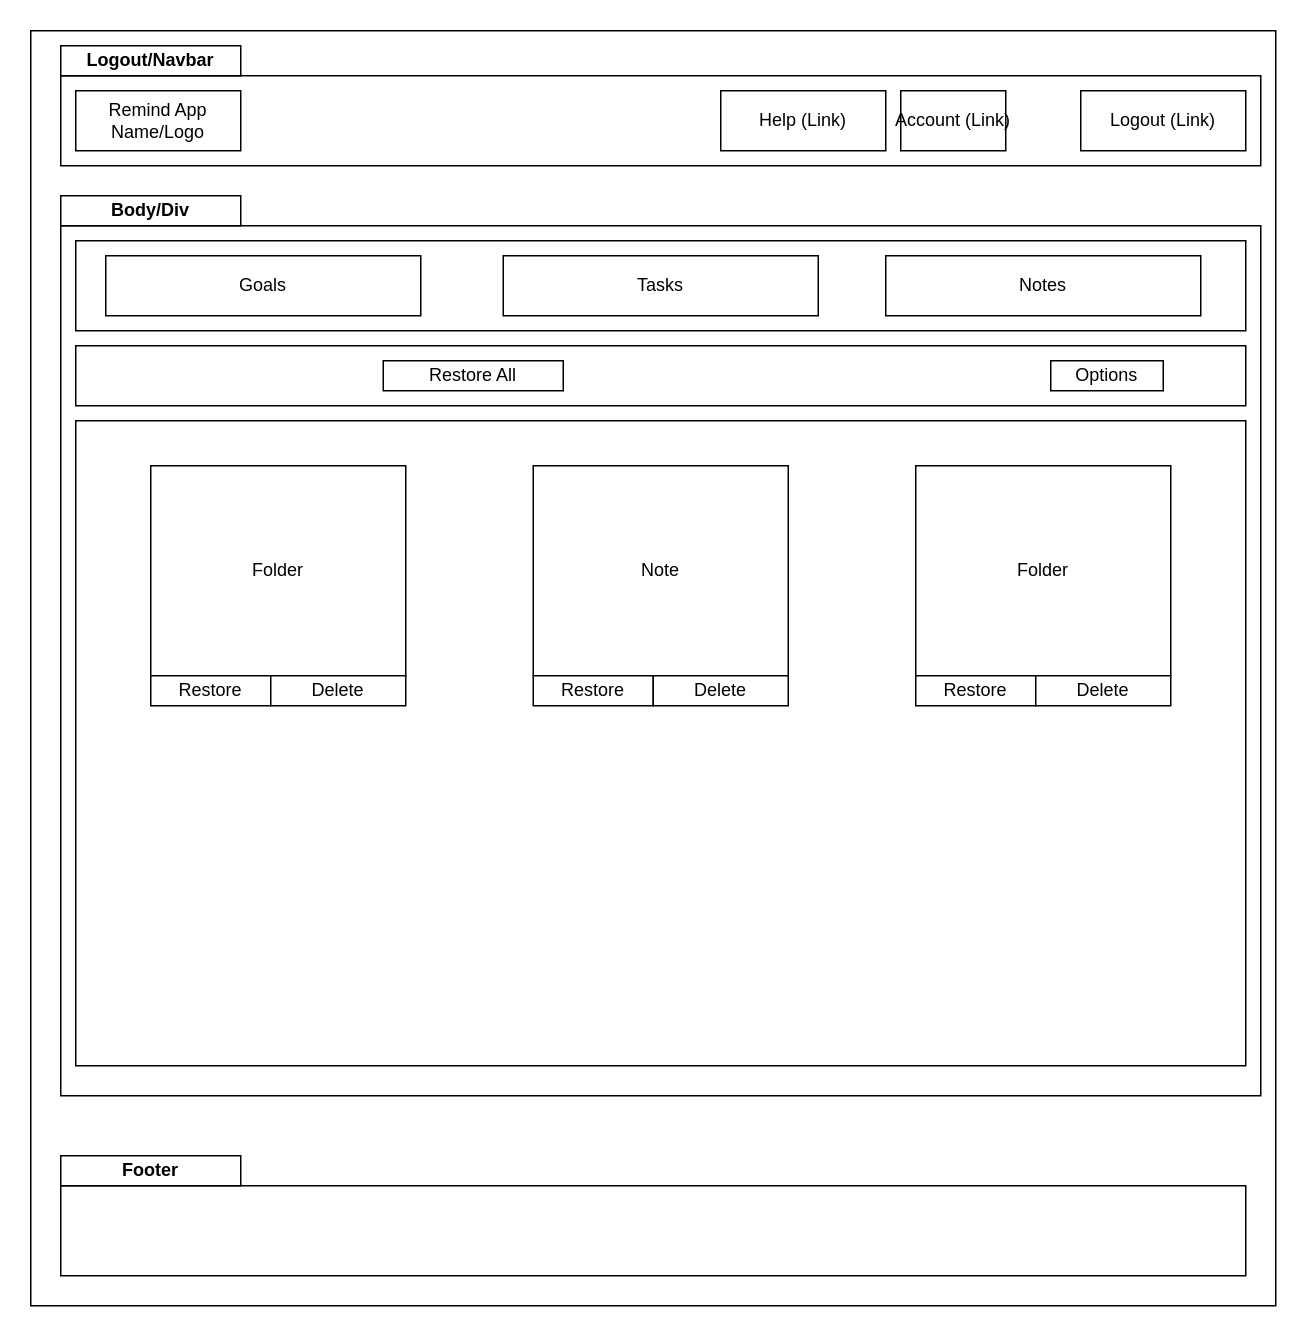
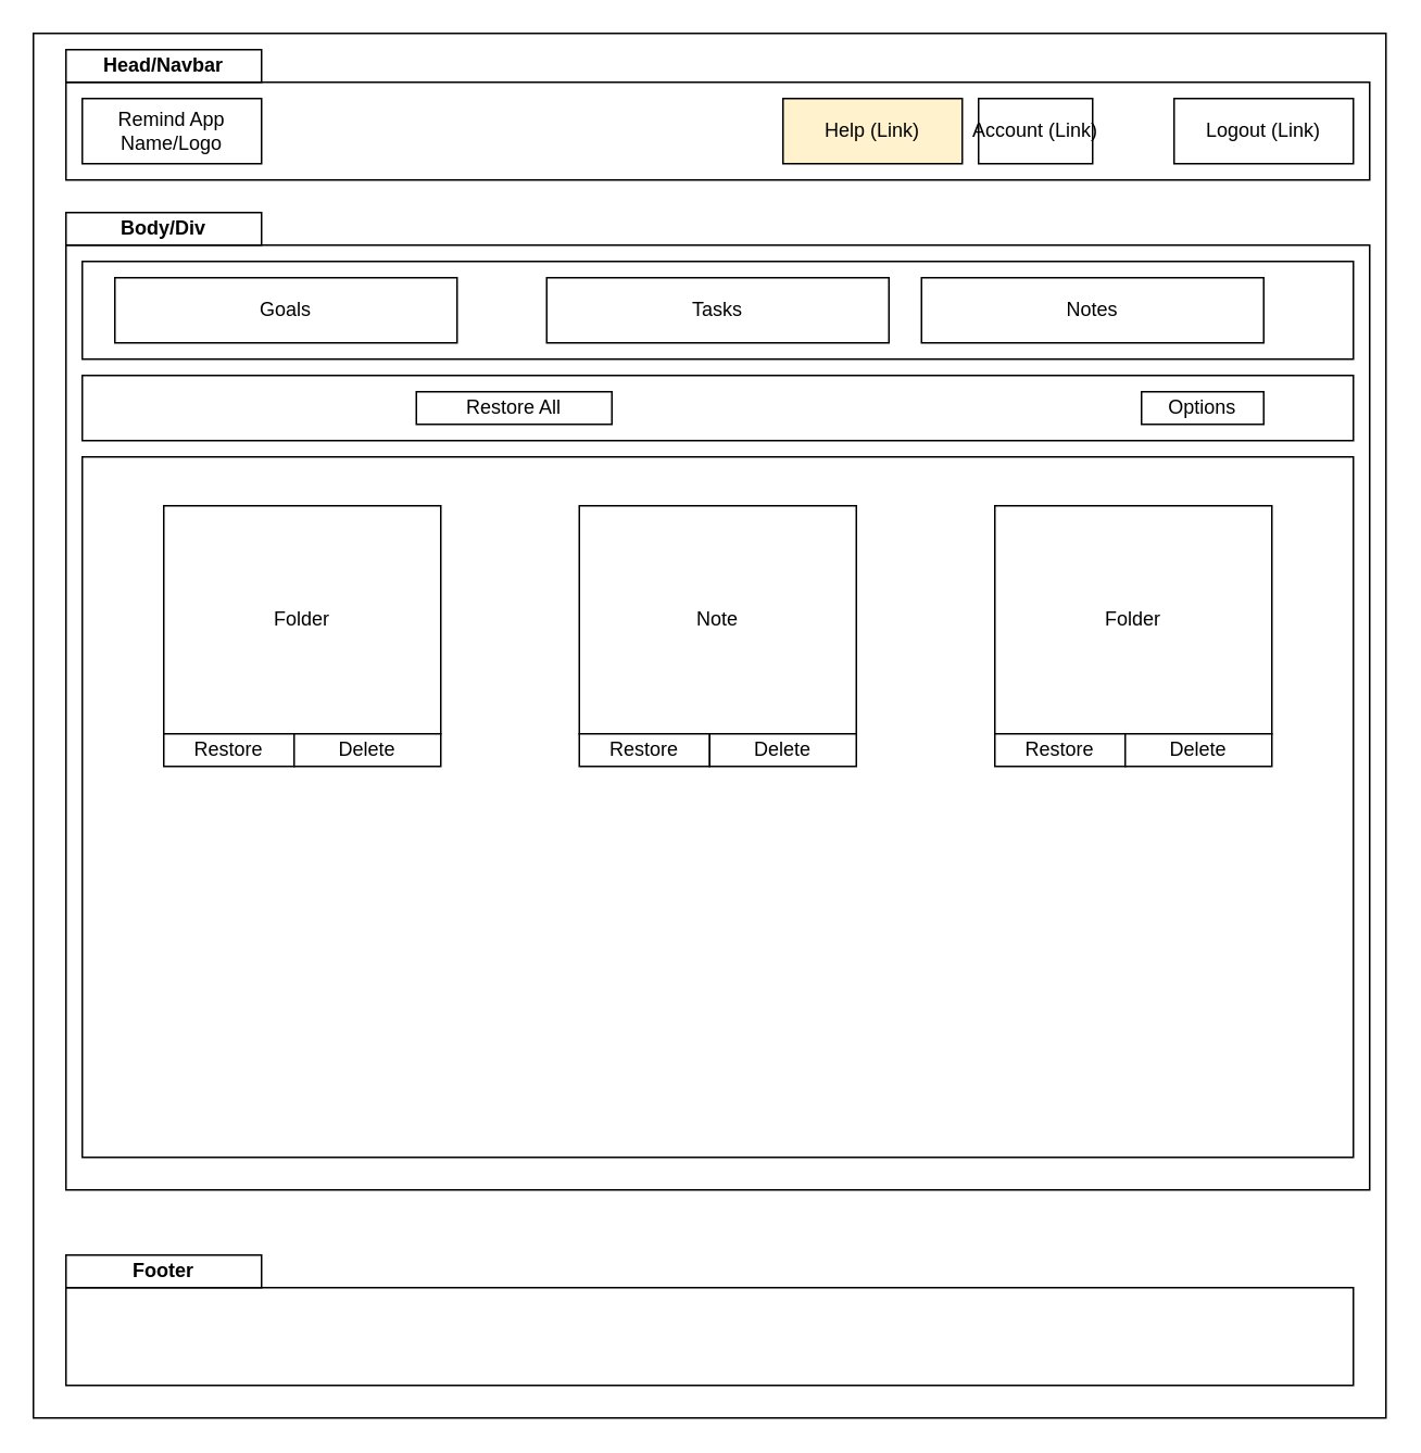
  <mxCell id="0" />
  <mxCell id="1" parent="0" />
  <mxCell id="2" value="" style="rounded=0;whiteSpace=wrap;html=1;" parent="1" vertex="1"><mxGeometry x="20" y="20" width="830" height="850" as="geometry" /></mxCell>
  <mxCell id="3" value="" style="rounded=0;whiteSpace=wrap;html=1;" parent="1" vertex="1"><mxGeometry x="40" y="50" width="800" height="60" as="geometry" /></mxCell>
- <mxCell id="4" value="&lt;b&gt;Logout/Navbar&lt;/b&gt;" style="rounded=0;whiteSpace=wrap;html=1;" parent="1" vertex="1"><mxGeometry x="40" y="30" width="120" height="20" as="geometry" /></mxCell>
+ <mxCell id="4" value="&lt;b&gt;Head/Navbar&lt;/b&gt;" style="rounded=0;whiteSpace=wrap;html=1;" parent="1" vertex="1"><mxGeometry x="40" y="30" width="120" height="20" as="geometry" /></mxCell>
  <mxCell id="5" value="Logout&amp;nbsp;(Link)" style="rounded=0;whiteSpace=wrap;html=1;" parent="1" vertex="1"><mxGeometry x="720" y="60" width="110" height="40" as="geometry" /></mxCell>
  <mxCell id="6" value="Account&amp;nbsp;(Link)" style="rounded=0;whiteSpace=wrap;html=1;" parent="1" vertex="1"><mxGeometry x="600" y="60" width="70" height="40" as="geometry" /></mxCell>
  <mxCell id="7" value="Remind App Name/Logo" style="rounded=0;whiteSpace=wrap;html=1;" parent="1" vertex="1"><mxGeometry x="50" y="60" width="110" height="40" as="geometry" /></mxCell>
  <mxCell id="8" value="" style="rounded=0;whiteSpace=wrap;html=1;" parent="1" vertex="1"><mxGeometry x="40" y="150" width="800" height="580" as="geometry" /></mxCell>
  <mxCell id="9" value="&lt;b&gt;Body/Div&lt;/b&gt;" style="rounded=0;whiteSpace=wrap;html=1;" parent="1" vertex="1"><mxGeometry x="40" y="130" width="120" height="20" as="geometry" /></mxCell>
  <mxCell id="10" value="" style="rounded=0;whiteSpace=wrap;html=1;" parent="1" vertex="1"><mxGeometry x="50" y="160" width="780" height="60" as="geometry" /></mxCell>
  <mxCell id="11" value="Goals" style="rounded=0;whiteSpace=wrap;html=1;" parent="1" vertex="1"><mxGeometry x="70" y="170" width="210" height="40" as="geometry" /></mxCell>
  <mxCell id="12" value="Tasks" style="rounded=0;whiteSpace=wrap;html=1;" parent="1" vertex="1"><mxGeometry x="335" y="170" width="210" height="40" as="geometry" /></mxCell>
- <mxCell id="13" value="Notes" style="rounded=0;whiteSpace=wrap;html=1;" parent="1" vertex="1"><mxGeometry x="590" y="170" width="210" height="40" as="geometry" /></mxCell>
+ <mxCell id="13" value="Notes" style="rounded=0;whiteSpace=wrap;html=1;" parent="1" vertex="1"><mxGeometry x="565" y="170" width="210" height="40" as="geometry" /></mxCell>
  <mxCell id="14" value="" style="rounded=0;whiteSpace=wrap;html=1;" parent="1" vertex="1"><mxGeometry x="50" y="280" width="780" height="430" as="geometry" /></mxCell>
  <mxCell id="15" value="" style="rounded=0;whiteSpace=wrap;html=1;align=left;" parent="1" vertex="1"><mxGeometry x="40" y="790" width="790" height="60" as="geometry" /></mxCell>
  <mxCell id="16" value="&lt;b&gt;Footer&lt;/b&gt;" style="rounded=0;whiteSpace=wrap;html=1;" parent="1" vertex="1"><mxGeometry x="40" y="770" width="120" height="20" as="geometry" /></mxCell>
  <mxCell id="17" value="Folder" style="rounded=0;whiteSpace=wrap;html=1;" parent="1" vertex="1"><mxGeometry x="100" y="310" width="170" height="140" as="geometry" /></mxCell>
- <mxCell id="18" value="Help&amp;nbsp;(Link)" style="rounded=0;whiteSpace=wrap;html=1;" parent="1" vertex="1"><mxGeometry x="480" y="60" width="110" height="40" as="geometry" /></mxCell>
+ <mxCell id="18" value="Help&amp;nbsp;(Link)" style="rounded=0;whiteSpace=wrap;html=1;fillColor=#fff2cc;" parent="1" vertex="1"><mxGeometry x="480" y="60" width="110" height="40" as="geometry" /></mxCell>
  <mxCell id="19" value="&amp;nbsp;" style="rounded=0;whiteSpace=wrap;html=1;align=left;" parent="1" vertex="1"><mxGeometry x="50" y="230" width="780" height="40" as="geometry" /></mxCell>
  <mxCell id="20" value="Restore All" style="rounded=0;whiteSpace=wrap;html=1;" parent="1" vertex="1"><mxGeometry x="255" y="240" width="120" height="20" as="geometry" /></mxCell>
  <mxCell id="21" value="Note" style="rounded=0;whiteSpace=wrap;html=1;" vertex="1" parent="1"><mxGeometry x="355" y="310" width="170" height="140" as="geometry" /></mxCell>
  <mxCell id="22" value="Folder" style="rounded=0;whiteSpace=wrap;html=1;" vertex="1" parent="1"><mxGeometry x="610" y="310" width="170" height="140" as="geometry" /></mxCell>
  <mxCell id="23" value="Options" style="rounded=0;whiteSpace=wrap;html=1;" vertex="1" parent="1"><mxGeometry x="700" y="240" width="75" height="20" as="geometry" /></mxCell>
  <mxCell id="24" value="Restore" style="rounded=0;whiteSpace=wrap;html=1;" vertex="1" parent="1"><mxGeometry x="100" y="450" width="80" height="20" as="geometry" /></mxCell>
  <mxCell id="25" value="Delete" style="rounded=0;whiteSpace=wrap;html=1;" vertex="1" parent="1"><mxGeometry x="180" y="450" width="90" height="20" as="geometry" /></mxCell>
  <mxCell id="26" value="Restore" style="rounded=0;whiteSpace=wrap;html=1;" vertex="1" parent="1"><mxGeometry x="355" y="450" width="80" height="20" as="geometry" /></mxCell>
  <mxCell id="27" value="Delete" style="rounded=0;whiteSpace=wrap;html=1;" vertex="1" parent="1"><mxGeometry x="435" y="450" width="90" height="20" as="geometry" /></mxCell>
  <mxCell id="28" value="Restore" style="rounded=0;whiteSpace=wrap;html=1;" vertex="1" parent="1"><mxGeometry x="610" y="450" width="80" height="20" as="geometry" /></mxCell>
  <mxCell id="29" value="Delete" style="rounded=0;whiteSpace=wrap;html=1;" vertex="1" parent="1"><mxGeometry x="690" y="450" width="90" height="20" as="geometry" /></mxCell>
